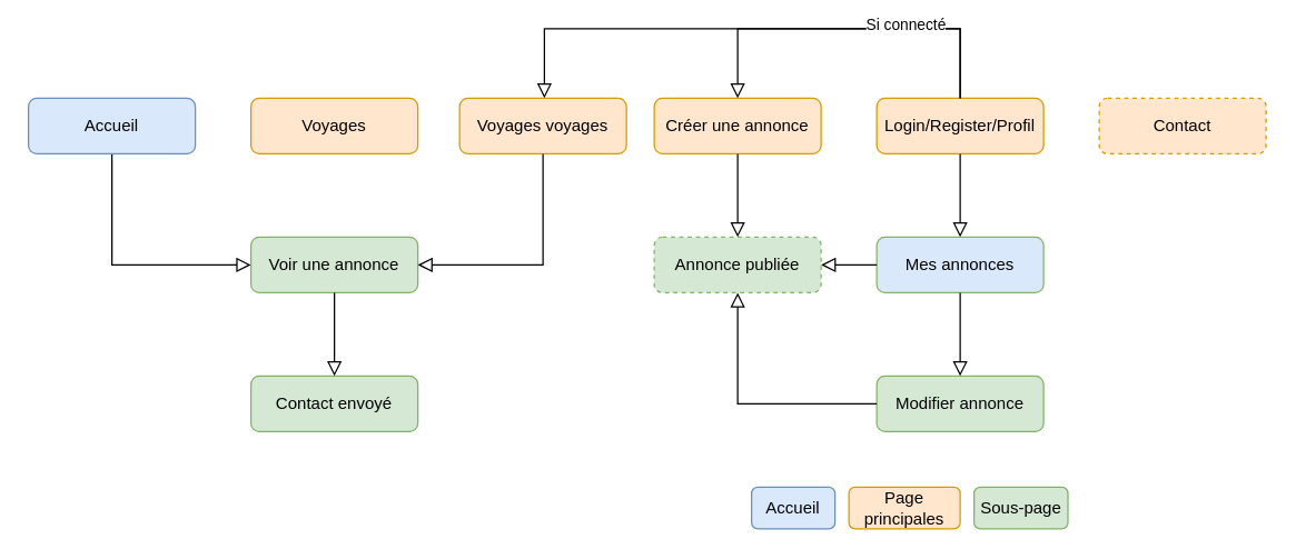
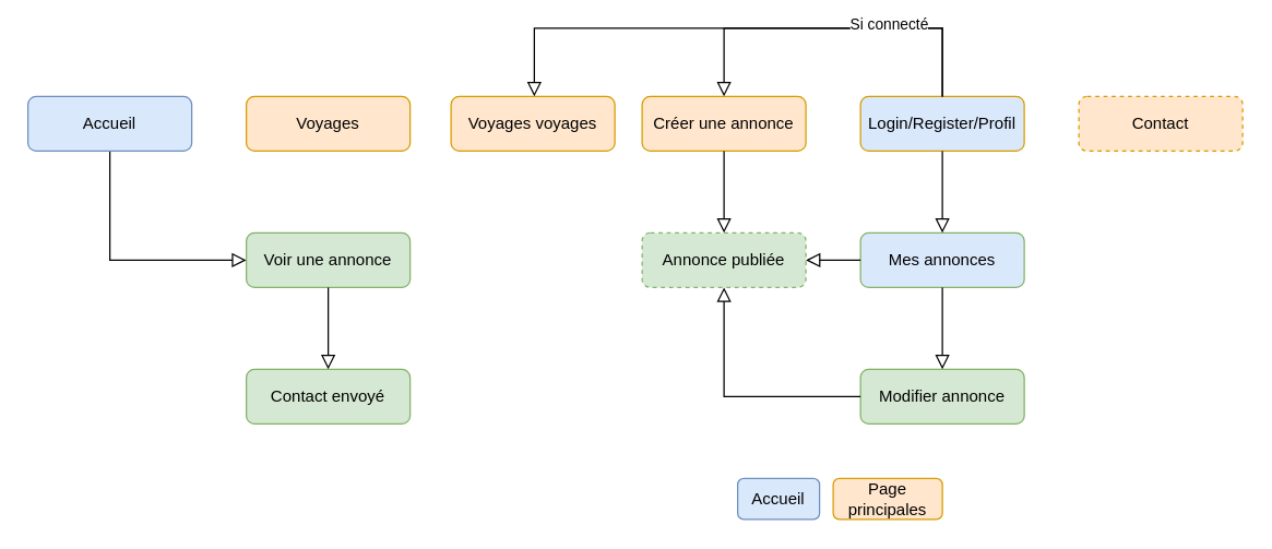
  <mxCell id="0" />
  <mxCell id="1" parent="0" />
  <mxCell id="2" value="" style="rounded=0;html=1;jettySize=auto;orthogonalLoop=1;fontSize=11;endArrow=block;endFill=0;endSize=8;strokeWidth=1;shadow=0;labelBackgroundColor=none;edgeStyle=orthogonalEdgeStyle;entryX=0;entryY=0.5;entryDx=0;entryDy=0;exitX=0.5;exitY=1;exitDx=0;exitDy=0;" parent="1" source="3" target="4" edge="1"><mxGeometry relative="1" as="geometry"><mxPoint x="220" y="80" as="targetPoint" /></mxGeometry></mxCell>
  <mxCell id="3" value="Accueil" style="rounded=1;whiteSpace=wrap;html=1;fontSize=12;glass=0;strokeWidth=1;shadow=0;fillColor=#dae8fc;strokeColor=#6c8ebf;" parent="1" vertex="1"><mxGeometry x="20" y="70" width="120" height="40" as="geometry" /></mxCell>
  <mxCell id="4" value="Voir une annonce" style="rounded=1;whiteSpace=wrap;html=1;fontSize=12;glass=0;strokeWidth=1;shadow=0;fillColor=#d5e8d4;strokeColor=#82b366;" parent="1" vertex="1"><mxGeometry x="180" y="170" width="120" height="40" as="geometry" /></mxCell>
  <mxCell id="5" value="Créer une annonce" style="rounded=1;whiteSpace=wrap;html=1;fontSize=12;glass=0;strokeWidth=1;shadow=0;fillColor=#ffe6cc;strokeColor=#d79b00;" parent="1" vertex="1"><mxGeometry x="470" y="70" width="120" height="40" as="geometry" /></mxCell>
  <mxCell id="6" value="Voyages" style="rounded=1;whiteSpace=wrap;html=1;fontSize=12;glass=0;strokeWidth=1;shadow=0;fillColor=#ffe6cc;strokeColor=#d79b00;" parent="1" vertex="1"><mxGeometry x="180" y="70" width="120" height="40" as="geometry" /></mxCell>
- <mxCell id="7" value="Login/Register/Profil" style="rounded=1;whiteSpace=wrap;html=1;fontSize=12;glass=0;strokeWidth=1;shadow=0;fillColor=#ffe6cc;strokeColor=#d79b00;" parent="1" vertex="1"><mxGeometry x="630" y="70" width="120" height="40" as="geometry" /></mxCell>
+ <mxCell id="7" value="Login/Register/Profil" style="rounded=1;whiteSpace=wrap;html=1;fontSize=12;glass=0;strokeWidth=1;shadow=0;fillColor=#dae8fc;strokeColor=#d79b00;" parent="1" vertex="1"><mxGeometry x="630" y="70" width="120" height="40" as="geometry" /></mxCell>
  <mxCell id="8" value="Contact" style="rounded=1;whiteSpace=wrap;html=1;fontSize=12;glass=0;strokeWidth=1;shadow=0;fillColor=#ffe6cc;strokeColor=#d79b00;dashed=1;" parent="1" vertex="1"><mxGeometry x="790" y="70" width="120" height="40" as="geometry" /></mxCell>
  <mxCell id="9" value="Annonce publiée" style="rounded=1;whiteSpace=wrap;html=1;fontSize=12;glass=0;strokeWidth=1;shadow=0;fillColor=#d5e8d4;strokeColor=#82b366;dashed=1;" parent="1" vertex="1"><mxGeometry x="470" y="170" width="120" height="40" as="geometry" /></mxCell>
  <mxCell id="10" value="Mes annonces" style="rounded=1;whiteSpace=wrap;html=1;fontSize=12;glass=0;strokeWidth=1;shadow=0;fillColor=#dae8fc;strokeColor=#82b366;" parent="1" vertex="1"><mxGeometry x="630" y="170" width="120" height="40" as="geometry" /></mxCell>
  <mxCell id="11" value="" style="rounded=0;html=1;jettySize=auto;orthogonalLoop=1;fontSize=11;endArrow=block;endFill=0;endSize=8;strokeWidth=1;shadow=0;labelBackgroundColor=none;edgeStyle=orthogonalEdgeStyle;exitX=0.5;exitY=1;exitDx=0;exitDy=0;entryX=0.5;entryY=0;entryDx=0;entryDy=0;" parent="1" source="5" target="9" edge="1"><mxGeometry relative="1" as="geometry"><mxPoint x="380" y="120" as="sourcePoint" /><mxPoint x="530" y="160" as="targetPoint" /><Array as="points"><mxPoint x="530" y="150" /><mxPoint x="530" y="150" /></Array></mxGeometry></mxCell>
  <mxCell id="12" value="" style="rounded=0;html=1;jettySize=auto;orthogonalLoop=1;fontSize=11;endArrow=block;endFill=0;endSize=8;strokeWidth=1;shadow=0;labelBackgroundColor=none;edgeStyle=orthogonalEdgeStyle;entryX=0.5;entryY=0;entryDx=0;entryDy=0;exitX=0.5;exitY=1;exitDx=0;exitDy=0;" parent="1" source="7" target="10" edge="1"><mxGeometry relative="1" as="geometry"><mxPoint x="380" y="120" as="sourcePoint" /><mxPoint x="380" y="180" as="targetPoint" /></mxGeometry></mxCell>
  <mxCell id="13" value="" style="rounded=0;html=1;jettySize=auto;orthogonalLoop=1;fontSize=11;endArrow=block;endFill=0;endSize=8;strokeWidth=1;shadow=0;labelBackgroundColor=none;edgeStyle=orthogonalEdgeStyle;entryX=0.5;entryY=0;entryDx=0;entryDy=0;exitX=0.5;exitY=0;exitDx=0;exitDy=0;" parent="1" source="7" target="5" edge="1"><mxGeometry relative="1" as="geometry"><mxPoint x="570" y="-13" as="sourcePoint" /><mxPoint x="570" y="47" as="targetPoint" /><Array as="points"><mxPoint x="690" y="20" /><mxPoint x="530" y="20" /></Array></mxGeometry></mxCell>
- <mxCell id="14" value="Sous-page" style="rounded=1;whiteSpace=wrap;html=1;fontSize=12;glass=0;strokeWidth=1;shadow=0;fillColor=#d5e8d4;strokeColor=#82b366;" parent="1" vertex="1"><mxGeometry x="700" y="350" width="67.5" height="30" as="geometry" /></mxCell>
  <mxCell id="15" value="Page principales" style="rounded=1;whiteSpace=wrap;html=1;fontSize=12;glass=0;strokeWidth=1;shadow=0;fillColor=#ffe6cc;strokeColor=#d79b00;" parent="1" vertex="1"><mxGeometry x="610" y="350" width="80" height="30" as="geometry" /></mxCell>
  <mxCell id="16" value="Accueil" style="rounded=1;whiteSpace=wrap;html=1;fontSize=12;glass=0;strokeWidth=1;shadow=0;fillColor=#dae8fc;strokeColor=#6c8ebf;" parent="1" vertex="1"><mxGeometry x="540" y="350" width="60" height="30" as="geometry" /></mxCell>
  <mxCell id="17" value="" style="rounded=0;html=1;jettySize=auto;orthogonalLoop=1;fontSize=11;endArrow=block;endFill=0;endSize=8;strokeWidth=1;shadow=0;labelBackgroundColor=none;edgeStyle=orthogonalEdgeStyle;exitX=0;exitY=0.5;exitDx=0;exitDy=0;entryX=1;entryY=0.5;entryDx=0;entryDy=0;" parent="1" source="10" target="9" edge="1"><mxGeometry relative="1" as="geometry"><mxPoint x="493" y="175" as="sourcePoint" /><mxPoint x="453" y="175" as="targetPoint" /><Array as="points" /></mxGeometry></mxCell>
  <mxCell id="18" value="Contact envoyé" style="rounded=1;whiteSpace=wrap;html=1;fontSize=12;glass=0;strokeWidth=1;shadow=0;fillColor=#d5e8d4;strokeColor=#82b366;" parent="1" vertex="1"><mxGeometry x="180" y="270" width="120" height="40" as="geometry" /></mxCell>
  <mxCell id="19" value="" style="rounded=0;html=1;jettySize=auto;orthogonalLoop=1;fontSize=11;endArrow=block;endFill=0;endSize=8;strokeWidth=1;shadow=0;labelBackgroundColor=none;edgeStyle=orthogonalEdgeStyle;entryX=0.5;entryY=0;entryDx=0;entryDy=0;exitX=0.5;exitY=1;exitDx=0;exitDy=0;" parent="1" source="4" target="18" edge="1"><mxGeometry relative="1" as="geometry"><mxPoint x="250" y="120" as="sourcePoint" /><mxPoint x="250" y="180" as="targetPoint" /></mxGeometry></mxCell>
  <mxCell id="20" value="Modifier annonce" style="rounded=1;whiteSpace=wrap;html=1;fontSize=12;glass=0;strokeWidth=1;shadow=0;fillColor=#d5e8d4;strokeColor=#82b366;" parent="1" vertex="1"><mxGeometry x="630" y="270" width="120" height="40" as="geometry" /></mxCell>
  <mxCell id="21" value="Voyages voyages" style="rounded=1;whiteSpace=wrap;html=1;fontSize=12;glass=0;strokeWidth=1;shadow=0;fillColor=#ffe6cc;strokeColor=#d79b00;" parent="1" vertex="1"><mxGeometry x="330" y="70" width="120" height="40" as="geometry" /></mxCell>
- <mxCell id="22" value="" style="rounded=0;html=1;jettySize=auto;orthogonalLoop=1;fontSize=11;endArrow=block;endFill=0;endSize=8;strokeWidth=1;shadow=0;labelBackgroundColor=none;edgeStyle=orthogonalEdgeStyle;exitX=0.5;exitY=1;exitDx=0;exitDy=0;entryX=1;entryY=0.5;entryDx=0;entryDy=0;" parent="1" source="21" target="4" edge="1"><mxGeometry relative="1" as="geometry"><mxPoint x="480" y="200" as="sourcePoint" /><mxPoint x="310" y="200" as="targetPoint" /><Array as="points" /></mxGeometry></mxCell>
  <mxCell id="23" value="" style="rounded=0;html=1;jettySize=auto;orthogonalLoop=1;fontSize=11;endArrow=block;endFill=0;endSize=8;strokeWidth=1;shadow=0;labelBackgroundColor=none;edgeStyle=orthogonalEdgeStyle;entryX=0.5;entryY=0;entryDx=0;entryDy=0;exitX=0.5;exitY=1;exitDx=0;exitDy=0;" edge="1" parent="1" source="10" target="20"><mxGeometry relative="1" as="geometry"><mxPoint x="700" y="120" as="sourcePoint" /><mxPoint x="700" y="180" as="targetPoint" /></mxGeometry></mxCell>
  <mxCell id="24" value="" style="rounded=0;html=1;jettySize=auto;orthogonalLoop=1;fontSize=11;endArrow=block;endFill=0;endSize=8;strokeWidth=1;shadow=0;labelBackgroundColor=none;edgeStyle=orthogonalEdgeStyle;exitX=0;exitY=0.5;exitDx=0;exitDy=0;entryX=0.5;entryY=1;entryDx=0;entryDy=0;fontStyle=1" edge="1" parent="1" source="20" target="9"><mxGeometry relative="1" as="geometry"><mxPoint x="640" y="200" as="sourcePoint" /><mxPoint x="600" y="200" as="targetPoint" /><Array as="points" /></mxGeometry></mxCell>
  <mxCell id="25" value="" style="rounded=0;html=1;jettySize=auto;orthogonalLoop=1;fontSize=11;endArrow=block;endFill=0;endSize=8;strokeWidth=1;shadow=0;labelBackgroundColor=none;edgeStyle=orthogonalEdgeStyle;entryX=0.5;entryY=0;entryDx=0;entryDy=0;exitX=0.5;exitY=0;exitDx=0;exitDy=0;" edge="1" parent="1" source="7"><mxGeometry relative="1" as="geometry"><mxPoint x="671" y="70" as="sourcePoint" /><mxPoint x="391" y="70" as="targetPoint" /><Array as="points"><mxPoint x="690" y="20" /><mxPoint x="391" y="20" /></Array></mxGeometry></mxCell>
  <mxCell id="26" value="Si connecté" style="edgeLabel;html=1;align=center;verticalAlign=middle;resizable=0;points=[];" vertex="1" connectable="0" parent="25"><mxGeometry x="-0.549" y="-4" relative="1" as="geometry"><mxPoint as="offset" /></mxGeometry></mxCell>
